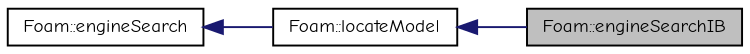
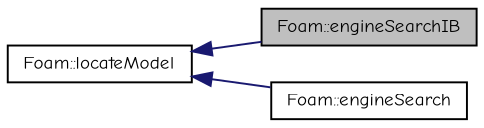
  digraph {
    fontname="Comic Neue"
    rankdir=LR
    node [color=black fillcolor=white fontname="Comic Neue" fontsize=10 shape=record style=filled]
    edge [color=midnightblue dir=back fontname="Comic Neue" fontsize=10 labelfontname=FreeSans labelfontsize=10 style=solid]
    n1 [fillcolor=grey75 fontcolor=black height=0.2 label="Foam::engineSearchIB" width=0.4]
    n2 [height=0.2 label="Foam::engineSearch" width=0.4]
    n3 [height=0.2 label="Foam::locateModel" width=0.4]
    n3 -> n1
-   n2 -> n3
+   n3 -> n2
  }
